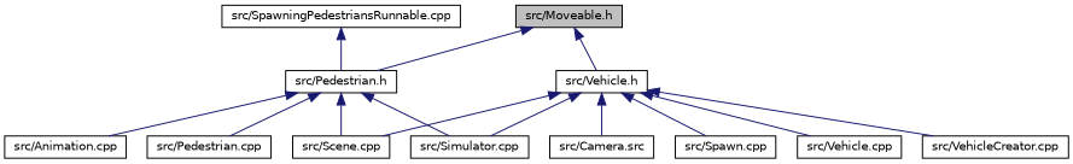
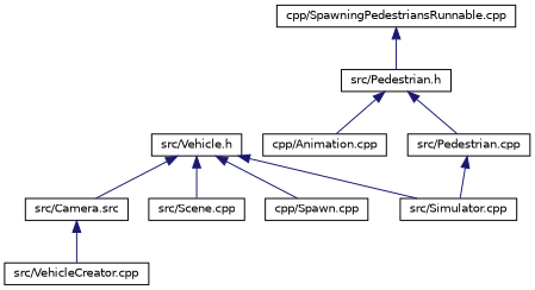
  digraph {
    node [color=black fillcolor=white fontname=Helvetica fontsize=10 shape=record style=filled]
    edge [color=midnightblue dir=back fontname=Helvetica fontsize=10 labelfontname=Helvetica labelfontsize=10 style=solid]
-   n1 [fillcolor=grey75 fontcolor=black height=0.2 label="src/Moveable.h" width=0.4]
    n2 [height=0.2 label="src/Vehicle.h" width=0.4]
    n3 [height=0.2 label="src/Pedestrian.h" width=0.4]
    n4 [height=0.2 label="src/Camera.src" width=0.4]
    n5 [height=0.2 label="src/Scene.cpp" width=0.4]
    n6 [height=0.2 label="src/Simulator.cpp" width=0.4]
-   n7 [height=0.2 label="src/Spawn.cpp" width=0.4]
-   n8 [height=0.2 label="src/Vehicle.cpp" width=0.4]
+   n7 [height=0.2 label="cpp/Spawn.cpp" width=0.4]
    n9 [height=0.2 label="src/VehicleCreator.cpp" width=0.4]
-   n10 [height=0.2 label="src/Animation.cpp" width=0.4]
+   n10 [height=0.2 label="cpp/Animation.cpp" width=0.4]
    n11 [height=0.2 label="src/Pedestrian.cpp" width=0.4]
-   n12 [height=0.2 label="src/SpawningPedestriansRunnable.cpp" width=0.4]
-   n1 -> n2
-   n1 -> n3
+   n12 [height=0.2 label="cpp/SpawningPedestriansRunnable.cpp" width=0.4]
    n2 -> n4
    n2 -> n5
    n2 -> n6
    n2 -> n7
-   n2 -> n8
-   n2 -> n9
-   n3 -> n5
-   n3 -> n6
+   n4 -> n9
+   n11 -> n6
    n3 -> n10
    n3 -> n11
    n12 -> n3
  }
